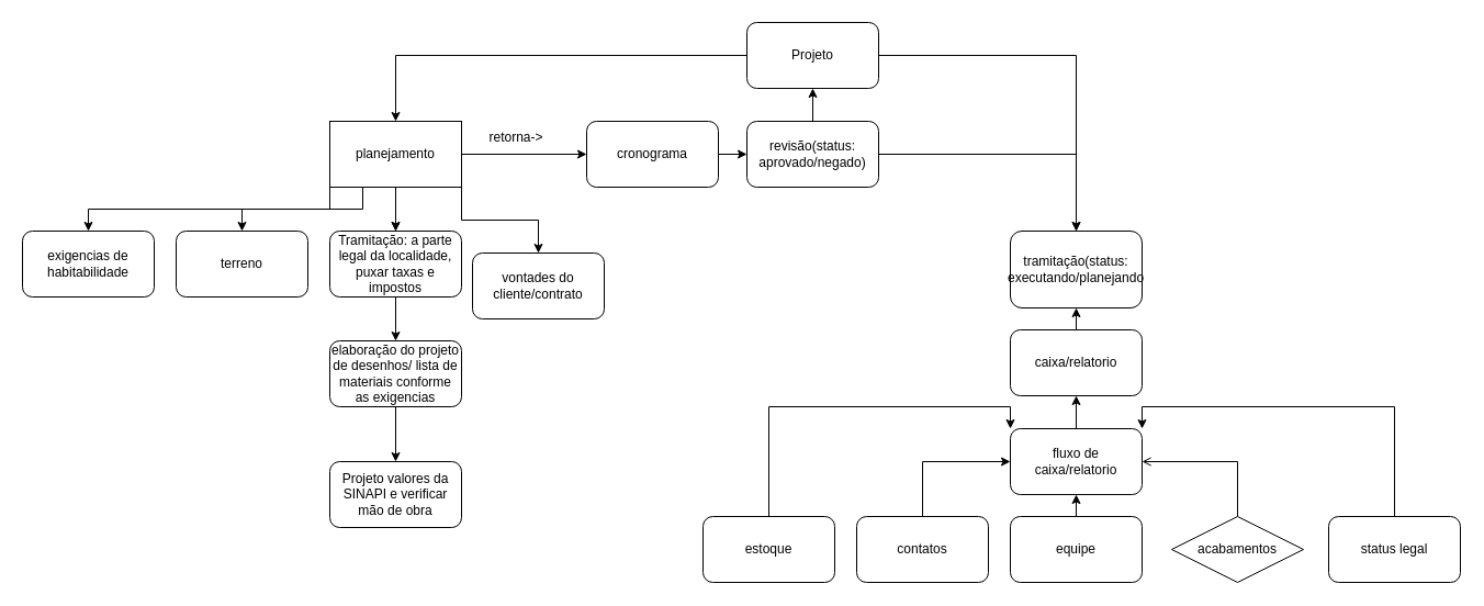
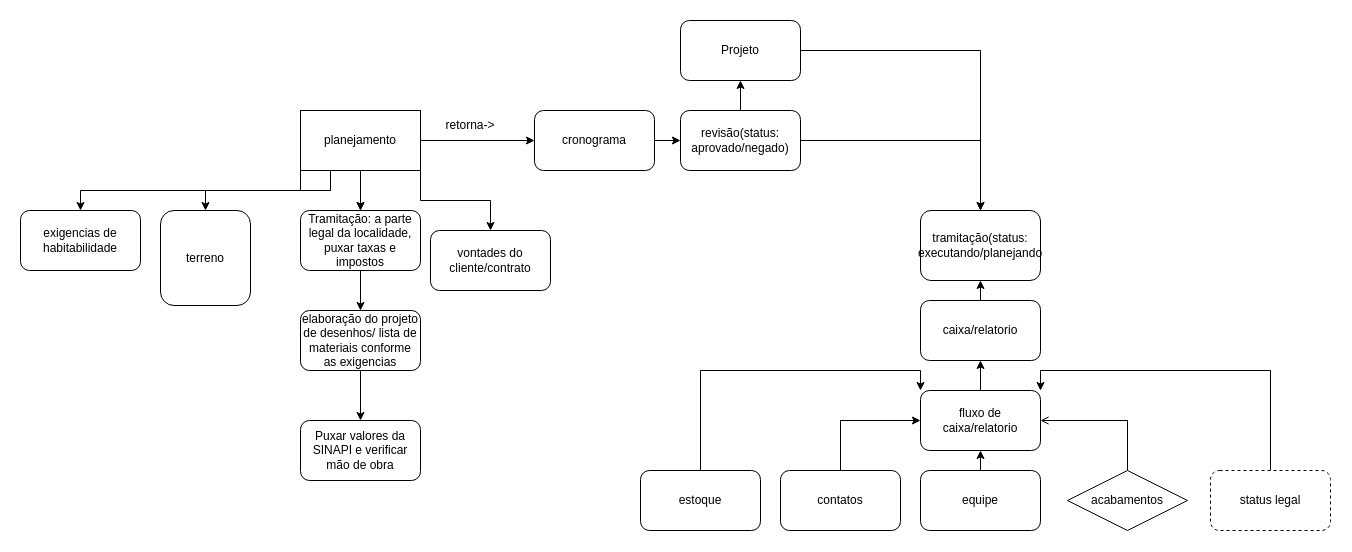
  <mxCell id="0" />
  <mxCell id="1" parent="0" />
- <mxCell id="2" value="" style="edgeStyle=orthogonalEdgeStyle;rounded=0;orthogonalLoop=1;jettySize=auto;html=1;" edge="1" parent="1" source="4" target="11"><mxGeometry relative="1" as="geometry" /></mxCell>
  <mxCell id="3" style="edgeStyle=orthogonalEdgeStyle;rounded=0;orthogonalLoop=1;jettySize=auto;html=1;entryX=0.5;entryY=0;entryDx=0;entryDy=0;" edge="1" parent="1" source="4" target="20"><mxGeometry relative="1" as="geometry" /></mxCell>
  <mxCell id="4" value="Projeto" style="rounded=1;whiteSpace=wrap;html=1;" vertex="1" parent="1"><mxGeometry x="680" y="20" width="120" height="60" as="geometry" /></mxCell>
  <mxCell id="5" value="" style="edgeStyle=orthogonalEdgeStyle;rounded=0;orthogonalLoop=1;jettySize=auto;html=1;" edge="1" parent="1" source="25" target="15"><mxGeometry relative="1" as="geometry" /></mxCell>
  <mxCell id="6" value="" style="edgeStyle=orthogonalEdgeStyle;rounded=0;orthogonalLoop=1;jettySize=auto;html=1;" edge="1" parent="1" source="18" target="4"><mxGeometry relative="1" as="geometry"><mxPoint x="590" y="70" as="targetPoint" /></mxGeometry></mxCell>
  <mxCell id="7" value="" style="edgeStyle=orthogonalEdgeStyle;rounded=0;orthogonalLoop=1;jettySize=auto;html=1;" edge="1" parent="1" source="11" target="25"><mxGeometry relative="1" as="geometry" /></mxCell>
  <mxCell id="8" style="edgeStyle=orthogonalEdgeStyle;rounded=0;orthogonalLoop=1;jettySize=auto;html=1;exitX=0;exitY=1;exitDx=0;exitDy=0;entryX=0.5;entryY=0;entryDx=0;entryDy=0;" edge="1" parent="1" source="11" target="12"><mxGeometry relative="1" as="geometry" /></mxCell>
  <mxCell id="9" style="edgeStyle=orthogonalEdgeStyle;rounded=0;orthogonalLoop=1;jettySize=auto;html=1;exitX=1;exitY=1;exitDx=0;exitDy=0;entryX=0.5;entryY=0;entryDx=0;entryDy=0;" edge="1" parent="1" source="11" target="13"><mxGeometry relative="1" as="geometry" /></mxCell>
  <mxCell id="10" style="edgeStyle=orthogonalEdgeStyle;rounded=0;orthogonalLoop=1;jettySize=auto;html=1;exitX=0.25;exitY=1;exitDx=0;exitDy=0;entryX=0.5;entryY=0;entryDx=0;entryDy=0;" edge="1" parent="1" source="11" target="21"><mxGeometry relative="1" as="geometry" /></mxCell>
  <mxCell id="11" value="planejamento" style="whiteSpace=wrap;html=1;rounded=0;" vertex="1" parent="1"><mxGeometry x="300" y="110" width="120" height="60" as="geometry" /></mxCell>
  <mxCell id="12" value="exigencias de habitabilidade&lt;br&gt;" style="whiteSpace=wrap;html=1;rounded=1;" vertex="1" parent="1"><mxGeometry x="20" y="210" width="120" height="60" as="geometry" /></mxCell>
  <mxCell id="13" value="vontades do cliente/contrato" style="whiteSpace=wrap;html=1;rounded=1;" vertex="1" parent="1"><mxGeometry x="430" y="230" width="120" height="60" as="geometry" /></mxCell>
  <mxCell id="14" value="" style="edgeStyle=orthogonalEdgeStyle;rounded=0;orthogonalLoop=1;jettySize=auto;html=1;" edge="1" parent="1" source="15" target="19"><mxGeometry relative="1" as="geometry" /></mxCell>
  <mxCell id="15" value="elaboração do projeto de desenhos/ lista de materiais conforme as exigencias" style="rounded=1;whiteSpace=wrap;html=1;" vertex="1" parent="1"><mxGeometry x="300" y="310" width="120" height="60" as="geometry" /></mxCell>
  <mxCell id="16" value="" style="edgeStyle=orthogonalEdgeStyle;rounded=0;orthogonalLoop=1;jettySize=auto;html=1;" edge="1" parent="1" source="23" target="18"><mxGeometry relative="1" as="geometry"><mxPoint x="420" y="140" as="sourcePoint" /><mxPoint x="654" y="80" as="targetPoint" /></mxGeometry></mxCell>
  <mxCell id="17" value="" style="edgeStyle=orthogonalEdgeStyle;rounded=0;orthogonalLoop=1;jettySize=auto;html=1;" edge="1" parent="1" source="18" target="20"><mxGeometry relative="1" as="geometry" /></mxCell>
  <mxCell id="18" value="revisão(status: aprovado/negado)" style="rounded=1;whiteSpace=wrap;html=1;" vertex="1" parent="1"><mxGeometry x="680" y="110" width="120" height="60" as="geometry" /></mxCell>
- <mxCell id="19" value="Projeto valores da SINAPI e verificar mão de obra" style="whiteSpace=wrap;html=1;rounded=1;" vertex="1" parent="1"><mxGeometry x="300" y="420" width="120" height="60" as="geometry" /></mxCell>
+ <mxCell id="19" value="Puxar valores da SINAPI e verificar mão de obra" style="whiteSpace=wrap;html=1;rounded=1;" vertex="1" parent="1"><mxGeometry x="300" y="420" width="120" height="60" as="geometry" /></mxCell>
  <mxCell id="20" value="tramitação(status: executando/planejando" style="whiteSpace=wrap;html=1;rounded=1;" vertex="1" parent="1"><mxGeometry x="920" y="210" width="120" height="70" as="geometry" /></mxCell>
- <mxCell id="21" value="terreno" style="rounded=1;whiteSpace=wrap;html=1;" vertex="1" parent="1"><mxGeometry x="160" y="210" width="120" height="60" as="geometry" /></mxCell>
+ <mxCell id="21" value="terreno" style="rounded=1;whiteSpace=wrap;html=1;" vertex="1" parent="1"><mxGeometry x="160" y="210" width="90" height="95" as="geometry" /></mxCell>
  <mxCell id="22" value="" style="edgeStyle=orthogonalEdgeStyle;rounded=0;orthogonalLoop=1;jettySize=auto;html=1;" edge="1" parent="1" source="11" target="23"><mxGeometry relative="1" as="geometry"><mxPoint x="420" y="140" as="sourcePoint" /><mxPoint x="680" y="140" as="targetPoint" /></mxGeometry></mxCell>
  <mxCell id="23" value="cronograma" style="rounded=1;whiteSpace=wrap;html=1;" vertex="1" parent="1"><mxGeometry x="534" y="110" width="120" height="60" as="geometry" /></mxCell>
  <mxCell id="24" value="" style="edgeStyle=orthogonalEdgeStyle;rounded=0;orthogonalLoop=1;jettySize=auto;html=1;" edge="1" parent="1" source="11" target="25"><mxGeometry relative="1" as="geometry"><mxPoint x="360" y="170" as="sourcePoint" /><mxPoint x="360" y="420" as="targetPoint" /></mxGeometry></mxCell>
  <mxCell id="25" value="Tramitação: a parte legal da localidade, puxar taxas e impostos" style="whiteSpace=wrap;html=1;rounded=1;" vertex="1" parent="1"><mxGeometry x="300" y="210" width="120" height="60" as="geometry" /></mxCell>
  <mxCell id="26" value="retorna-&amp;gt;" style="text;html=1;strokeColor=none;fillColor=none;align=center;verticalAlign=middle;whiteSpace=wrap;rounded=0;" vertex="1" parent="1"><mxGeometry x="440" y="110" width="60" height="30" as="geometry" /></mxCell>
  <mxCell id="27" style="edgeStyle=orthogonalEdgeStyle;rounded=0;orthogonalLoop=1;jettySize=auto;html=1;exitX=0.5;exitY=0;exitDx=0;exitDy=0;entryX=0;entryY=0;entryDx=0;entryDy=0;" edge="1" parent="1" source="28" target="40"><mxGeometry relative="1" as="geometry" /></mxCell>
  <mxCell id="28" value="estoque" style="whiteSpace=wrap;html=1;rounded=1;" vertex="1" parent="1"><mxGeometry x="640" y="470" width="120" height="60" as="geometry" /></mxCell>
  <mxCell id="29" style="edgeStyle=orthogonalEdgeStyle;rounded=0;orthogonalLoop=1;jettySize=auto;html=1;exitX=0.5;exitY=0;exitDx=0;exitDy=0;entryX=0.5;entryY=1;entryDx=0;entryDy=0;" edge="1" parent="1" source="30" target="40"><mxGeometry relative="1" as="geometry" /></mxCell>
  <mxCell id="30" value="equipe" style="whiteSpace=wrap;html=1;rounded=1;" vertex="1" parent="1"><mxGeometry x="920" y="470" width="120" height="60" as="geometry" /></mxCell>
  <mxCell id="31" style="edgeStyle=orthogonalEdgeStyle;rounded=0;orthogonalLoop=1;jettySize=auto;html=1;exitX=0.5;exitY=0;exitDx=0;exitDy=0;entryX=1;entryY=0;entryDx=0;entryDy=0;" edge="1" parent="1" source="32" target="40"><mxGeometry relative="1" as="geometry" /></mxCell>
- <mxCell id="32" value="status legal" style="whiteSpace=wrap;html=1;rounded=1;" vertex="1" parent="1"><mxGeometry x="1210" y="470" width="120" height="60" as="geometry" /></mxCell>
+ <mxCell id="32" value="status legal" style="whiteSpace=wrap;html=1;rounded=1;dashed=1;" vertex="1" parent="1"><mxGeometry x="1210" y="470" width="120" height="60" as="geometry" /></mxCell>
  <mxCell id="33" style="edgeStyle=orthogonalEdgeStyle;rounded=0;orthogonalLoop=1;jettySize=auto;html=1;exitX=0.5;exitY=0;exitDx=0;exitDy=0;entryX=0;entryY=0.5;entryDx=0;entryDy=0;" edge="1" parent="1" source="34" target="40"><mxGeometry relative="1" as="geometry" /></mxCell>
  <mxCell id="34" value="contatos" style="rounded=1;whiteSpace=wrap;html=1;" vertex="1" parent="1"><mxGeometry x="780" y="470" width="120" height="60" as="geometry" /></mxCell>
  <mxCell id="35" style="edgeStyle=orthogonalEdgeStyle;rounded=0;orthogonalLoop=1;jettySize=auto;html=1;exitX=0.5;exitY=0;exitDx=0;exitDy=0;entryX=1;entryY=0.5;entryDx=0;entryDy=0;endArrow=open;" edge="1" parent="1" source="36" target="40"><mxGeometry relative="1" as="geometry" /></mxCell>
  <mxCell id="36" value="acabamentos" style="rhombus;whiteSpace=wrap;html=1;" vertex="1" parent="1"><mxGeometry x="1067" y="470" width="120" height="60" as="geometry" /></mxCell>
  <mxCell id="37" style="edgeStyle=orthogonalEdgeStyle;rounded=0;orthogonalLoop=1;jettySize=auto;html=1;exitX=0.5;exitY=0;exitDx=0;exitDy=0;entryX=0.5;entryY=1;entryDx=0;entryDy=0;" edge="1" parent="1" source="38" target="20"><mxGeometry relative="1" as="geometry" /></mxCell>
  <mxCell id="38" value="caixa/relatorio" style="rounded=1;whiteSpace=wrap;html=1;" vertex="1" parent="1"><mxGeometry x="920" y="300" width="120" height="60" as="geometry" /></mxCell>
  <mxCell id="39" style="edgeStyle=orthogonalEdgeStyle;rounded=0;orthogonalLoop=1;jettySize=auto;html=1;exitX=0.5;exitY=0;exitDx=0;exitDy=0;entryX=0.5;entryY=1;entryDx=0;entryDy=0;" edge="1" parent="1" source="40" target="38"><mxGeometry relative="1" as="geometry" /></mxCell>
  <mxCell id="40" value="fluxo de caixa/relatorio" style="rounded=1;whiteSpace=wrap;html=1;" vertex="1" parent="1"><mxGeometry x="920" y="390" width="120" height="60" as="geometry" /></mxCell>
